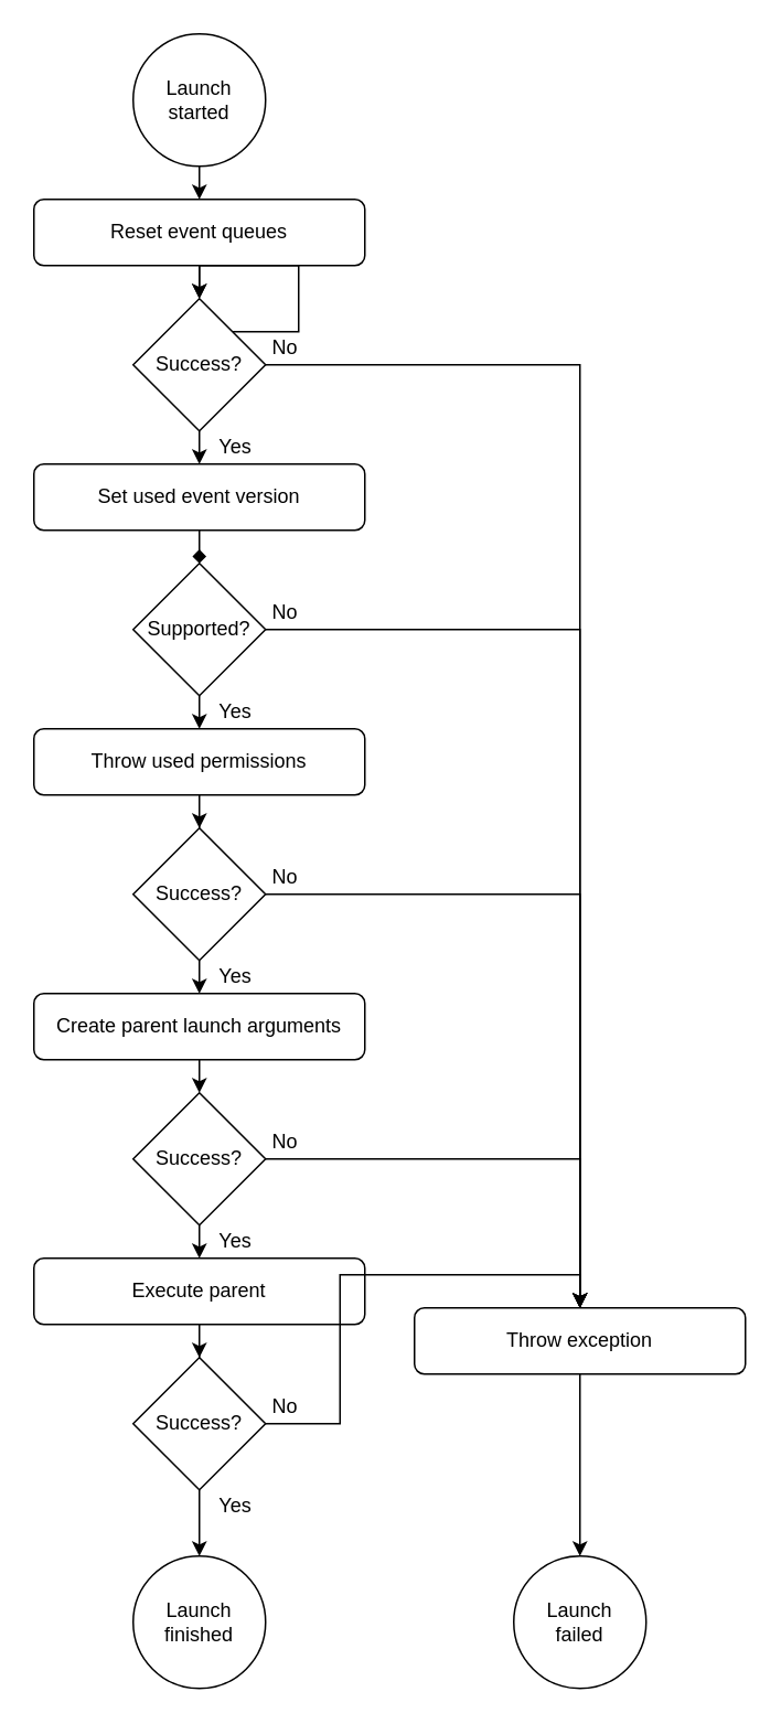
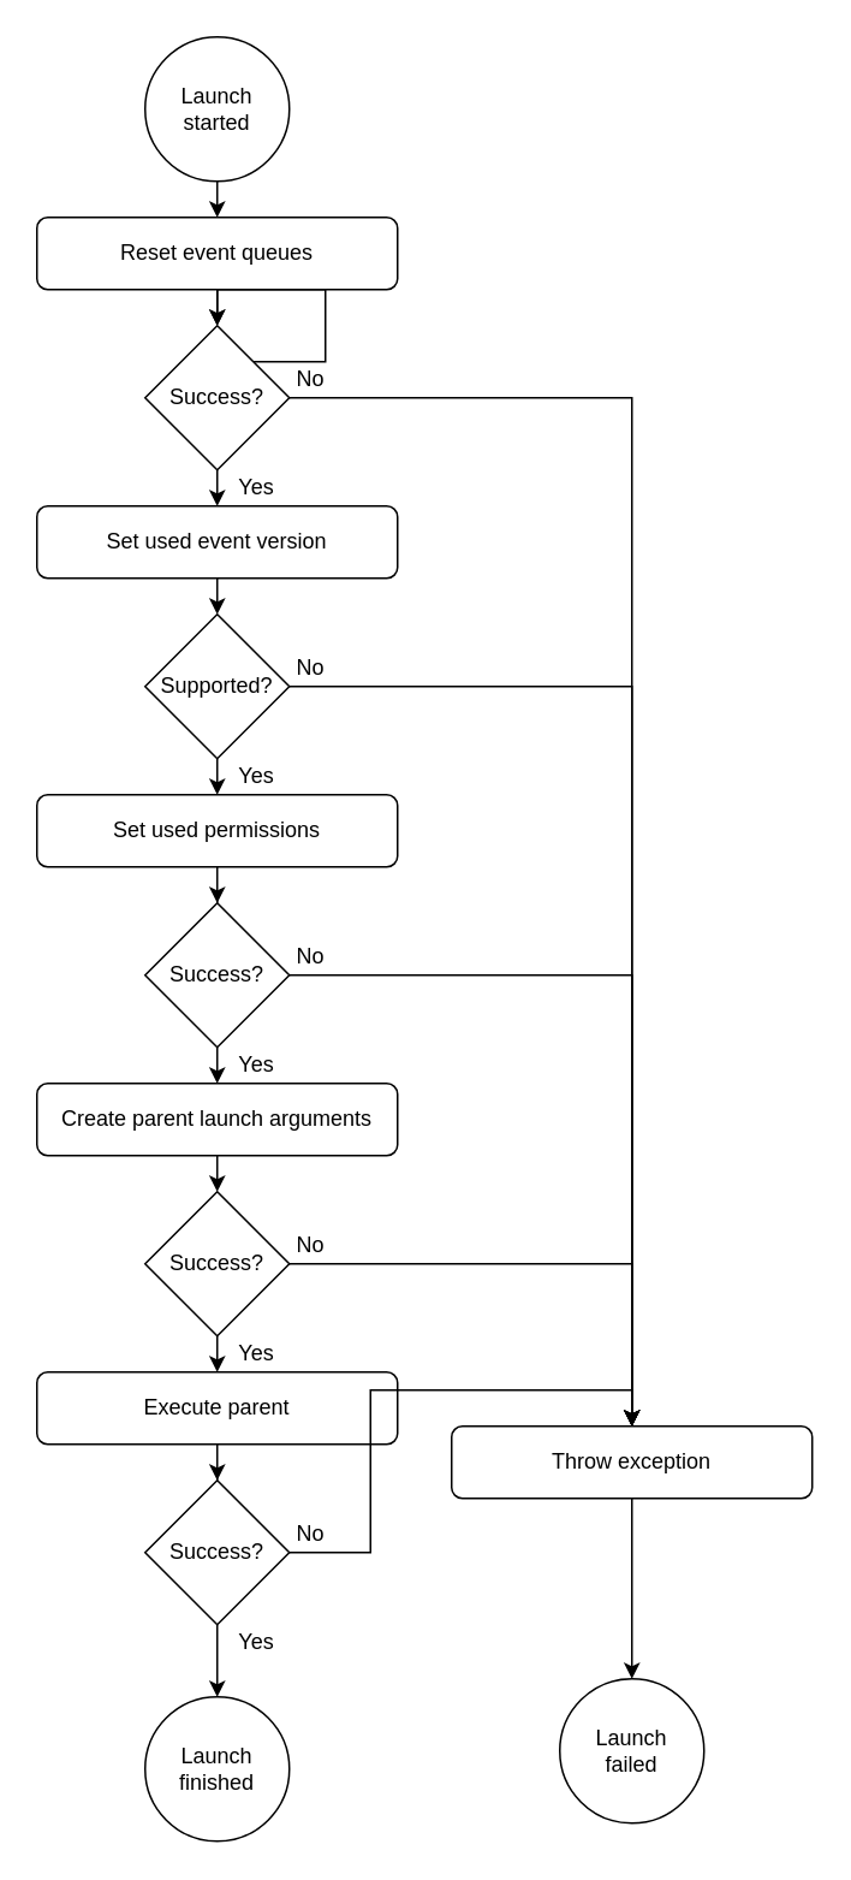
  <mxCell id="0" />
  <mxCell id="1" parent="0" />
  <mxCell id="2" style="edgeStyle=orthogonalEdgeStyle;rounded=0;orthogonalLoop=1;jettySize=auto;html=1;exitX=0.5;exitY=1;exitDx=0;exitDy=0;entryX=0.5;entryY=0;entryDx=0;entryDy=0;" parent="1" source="3" target="5" edge="1"><mxGeometry relative="1" as="geometry" /></mxCell>
  <mxCell id="3" value="Launch started" style="ellipse;whiteSpace=wrap;html=1;aspect=fixed;" parent="1" vertex="1"><mxGeometry x="80" y="20" width="80" height="80" as="geometry" /></mxCell>
  <mxCell id="4" style="edgeStyle=orthogonalEdgeStyle;rounded=0;orthogonalLoop=1;jettySize=auto;html=1;exitX=0.5;exitY=1;exitDx=0;exitDy=0;entryX=0.5;entryY=0;entryDx=0;entryDy=0;" parent="1" source="5" target="9" edge="1"><mxGeometry relative="1" as="geometry" /></mxCell>
  <mxCell id="5" value="Reset event queues" style="rounded=1;whiteSpace=wrap;html=1;" parent="1" vertex="1"><mxGeometry x="20" y="120" width="200" height="40" as="geometry" /></mxCell>
  <mxCell id="6" style="edgeStyle=orthogonalEdgeStyle;rounded=0;orthogonalLoop=1;jettySize=auto;html=1;exitX=0.5;exitY=1;exitDx=0;exitDy=0;entryX=0.5;entryY=0;entryDx=0;entryDy=0;" parent="1" target="9" edge="1"><mxGeometry relative="1" as="geometry"><mxPoint x="120" y="220" as="sourcePoint" /></mxGeometry></mxCell>
  <mxCell id="7" style="edgeStyle=orthogonalEdgeStyle;rounded=0;orthogonalLoop=1;jettySize=auto;html=1;exitX=1;exitY=0.5;exitDx=0;exitDy=0;entryX=0.5;entryY=0;entryDx=0;entryDy=0;" parent="1" source="9" target="33" edge="1"><mxGeometry relative="1" as="geometry" /></mxCell>
  <mxCell id="8" style="edgeStyle=orthogonalEdgeStyle;rounded=0;orthogonalLoop=1;jettySize=auto;html=1;exitX=0.5;exitY=1;exitDx=0;exitDy=0;entryX=0.5;entryY=0;entryDx=0;entryDy=0;" edge="1" parent="1" source="9" target="12"><mxGeometry relative="1" as="geometry" /></mxCell>
  <mxCell id="9" value="Success?" style="rhombus;whiteSpace=wrap;html=1;" parent="1" vertex="1"><mxGeometry x="80" y="180" width="80" height="80" as="geometry" /></mxCell>
  <mxCell id="10" value="No" style="text;html=1;strokeColor=none;fillColor=none;align=center;verticalAlign=middle;whiteSpace=wrap;rounded=0;" parent="1" vertex="1"><mxGeometry x="160" y="200" width="24" height="20" as="geometry" /></mxCell>
- <mxCell id="11" style="edgeStyle=orthogonalEdgeStyle;rounded=0;orthogonalLoop=1;jettySize=auto;html=1;exitX=0.5;exitY=1;exitDx=0;exitDy=0;entryX=0.5;entryY=0;entryDx=0;entryDy=0;endArrow=diamond;" parent="1" source="12" target="15" edge="1"><mxGeometry relative="1" as="geometry" /></mxCell>
+ <mxCell id="11" style="edgeStyle=orthogonalEdgeStyle;rounded=0;orthogonalLoop=1;jettySize=auto;html=1;exitX=0.5;exitY=1;exitDx=0;exitDy=0;entryX=0.5;entryY=0;entryDx=0;entryDy=0;" parent="1" source="12" target="15" edge="1"><mxGeometry relative="1" as="geometry" /></mxCell>
  <mxCell id="12" value="Set used event version" style="rounded=1;whiteSpace=wrap;html=1;" parent="1" vertex="1"><mxGeometry x="20" y="280" width="200" height="40" as="geometry" /></mxCell>
  <mxCell id="13" style="edgeStyle=orthogonalEdgeStyle;rounded=0;orthogonalLoop=1;jettySize=auto;html=1;exitX=1;exitY=0.5;exitDx=0;exitDy=0;entryX=0.5;entryY=0;entryDx=0;entryDy=0;" parent="1" source="15" target="33" edge="1"><mxGeometry relative="1" as="geometry" /></mxCell>
  <mxCell id="14" style="edgeStyle=orthogonalEdgeStyle;rounded=0;orthogonalLoop=1;jettySize=auto;html=1;exitX=0.5;exitY=1;exitDx=0;exitDy=0;entryX=0.5;entryY=0;entryDx=0;entryDy=0;" edge="1" parent="1" source="15" target="17"><mxGeometry relative="1" as="geometry" /></mxCell>
  <mxCell id="15" value="Supported?" style="rhombus;whiteSpace=wrap;html=1;" parent="1" vertex="1"><mxGeometry x="80" y="340" width="80" height="80" as="geometry" /></mxCell>
  <mxCell id="16" style="edgeStyle=orthogonalEdgeStyle;rounded=0;orthogonalLoop=1;jettySize=auto;html=1;exitX=0.5;exitY=1;exitDx=0;exitDy=0;" parent="1" source="17" target="20" edge="1"><mxGeometry relative="1" as="geometry" /></mxCell>
- <mxCell id="17" value="Throw used permissions" style="rounded=1;whiteSpace=wrap;html=1;" parent="1" vertex="1"><mxGeometry x="20" y="440" width="200" height="40" as="geometry" /></mxCell>
+ <mxCell id="17" value="Set used permissions" style="rounded=1;whiteSpace=wrap;html=1;" parent="1" vertex="1"><mxGeometry x="20" y="440" width="200" height="40" as="geometry" /></mxCell>
  <mxCell id="18" style="edgeStyle=orthogonalEdgeStyle;rounded=0;orthogonalLoop=1;jettySize=auto;html=1;exitX=1;exitY=0.5;exitDx=0;exitDy=0;entryX=0.5;entryY=0;entryDx=0;entryDy=0;" parent="1" source="20" target="33" edge="1"><mxGeometry relative="1" as="geometry" /></mxCell>
  <mxCell id="19" style="edgeStyle=orthogonalEdgeStyle;rounded=0;orthogonalLoop=1;jettySize=auto;html=1;exitX=0.5;exitY=1;exitDx=0;exitDy=0;entryX=0.5;entryY=0;entryDx=0;entryDy=0;" edge="1" parent="1" source="20" target="22"><mxGeometry relative="1" as="geometry" /></mxCell>
  <mxCell id="20" value="Success?" style="rhombus;whiteSpace=wrap;html=1;" parent="1" vertex="1"><mxGeometry x="80" y="500" width="80" height="80" as="geometry" /></mxCell>
  <mxCell id="21" style="edgeStyle=orthogonalEdgeStyle;rounded=0;orthogonalLoop=1;jettySize=auto;html=1;exitX=0.5;exitY=1;exitDx=0;exitDy=0;entryX=0.5;entryY=0;entryDx=0;entryDy=0;" parent="1" source="22" target="25" edge="1"><mxGeometry relative="1" as="geometry" /></mxCell>
  <mxCell id="22" value="Create parent launch arguments" style="rounded=1;whiteSpace=wrap;html=1;" parent="1" vertex="1"><mxGeometry x="20" y="600" width="200" height="40" as="geometry" /></mxCell>
  <mxCell id="23" style="edgeStyle=orthogonalEdgeStyle;rounded=0;orthogonalLoop=1;jettySize=auto;html=1;exitX=0.5;exitY=1;exitDx=0;exitDy=0;entryX=0.5;entryY=0;entryDx=0;entryDy=0;" parent="1" source="25" target="27" edge="1"><mxGeometry relative="1" as="geometry" /></mxCell>
  <mxCell id="24" style="edgeStyle=orthogonalEdgeStyle;rounded=0;orthogonalLoop=1;jettySize=auto;html=1;exitX=1;exitY=0.5;exitDx=0;exitDy=0;entryX=0.5;entryY=0;entryDx=0;entryDy=0;" parent="1" source="25" target="33" edge="1"><mxGeometry relative="1" as="geometry" /></mxCell>
  <mxCell id="25" value="Success?" style="rhombus;whiteSpace=wrap;html=1;" parent="1" vertex="1"><mxGeometry x="80" y="660" width="80" height="80" as="geometry" /></mxCell>
  <mxCell id="26" style="edgeStyle=orthogonalEdgeStyle;rounded=0;orthogonalLoop=1;jettySize=auto;html=1;exitX=0.5;exitY=1;exitDx=0;exitDy=0;" parent="1" source="27" target="30" edge="1"><mxGeometry relative="1" as="geometry" /></mxCell>
  <mxCell id="27" value="Execute parent" style="rounded=1;whiteSpace=wrap;html=1;" parent="1" vertex="1"><mxGeometry x="20" y="760" width="200" height="40" as="geometry" /></mxCell>
  <mxCell id="28" style="edgeStyle=orthogonalEdgeStyle;rounded=0;orthogonalLoop=1;jettySize=auto;html=1;exitX=1;exitY=0.5;exitDx=0;exitDy=0;entryX=0.5;entryY=0;entryDx=0;entryDy=0;" parent="1" source="30" target="33" edge="1"><mxGeometry relative="1" as="geometry" /></mxCell>
  <mxCell id="29" style="edgeStyle=orthogonalEdgeStyle;rounded=0;orthogonalLoop=1;jettySize=auto;html=1;exitX=0.5;exitY=1;exitDx=0;exitDy=0;entryX=0.5;entryY=0;entryDx=0;entryDy=0;" edge="1" parent="1" source="30" target="31"><mxGeometry relative="1" as="geometry" /></mxCell>
  <mxCell id="30" value="Success?" style="rhombus;whiteSpace=wrap;html=1;" parent="1" vertex="1"><mxGeometry x="80" y="820" width="80" height="80" as="geometry" /></mxCell>
  <mxCell id="31" value="Launch&lt;br&gt;finished" style="ellipse;whiteSpace=wrap;html=1;aspect=fixed;" parent="1" vertex="1"><mxGeometry x="80" y="940" width="80" height="80" as="geometry" /></mxCell>
  <mxCell id="32" style="edgeStyle=orthogonalEdgeStyle;rounded=0;orthogonalLoop=1;jettySize=auto;html=1;exitX=0.5;exitY=1;exitDx=0;exitDy=0;entryX=0.5;entryY=0;entryDx=0;entryDy=0;" parent="1" source="33" target="34" edge="1"><mxGeometry relative="1" as="geometry" /></mxCell>
  <mxCell id="33" value="Throw exception" style="rounded=1;whiteSpace=wrap;html=1;" parent="1" vertex="1"><mxGeometry x="250" y="790" width="200" height="40" as="geometry" /></mxCell>
- <mxCell id="34" value="Launch&lt;br&gt;failed" style="ellipse;whiteSpace=wrap;html=1;aspect=fixed;" parent="1" vertex="1"><mxGeometry x="310" y="940" width="80" height="80" as="geometry" /></mxCell>
+ <mxCell id="34" value="Launch&lt;br&gt;failed" style="ellipse;whiteSpace=wrap;html=1;aspect=fixed;" parent="1" vertex="1"><mxGeometry x="310" y="930" width="80" height="80" as="geometry" /></mxCell>
  <mxCell id="35" value="No" style="text;html=1;strokeColor=none;fillColor=none;align=center;verticalAlign=middle;whiteSpace=wrap;rounded=0;" parent="1" vertex="1"><mxGeometry x="160" y="360" width="24" height="20" as="geometry" /></mxCell>
  <mxCell id="36" value="No" style="text;html=1;strokeColor=none;fillColor=none;align=center;verticalAlign=middle;whiteSpace=wrap;rounded=0;" parent="1" vertex="1"><mxGeometry x="160" y="520" width="24" height="20" as="geometry" /></mxCell>
  <mxCell id="37" value="No" style="text;html=1;strokeColor=none;fillColor=none;align=center;verticalAlign=middle;whiteSpace=wrap;rounded=0;" parent="1" vertex="1"><mxGeometry x="160" y="680" width="24" height="20" as="geometry" /></mxCell>
  <mxCell id="38" value="No" style="text;html=1;strokeColor=none;fillColor=none;align=center;verticalAlign=middle;whiteSpace=wrap;rounded=0;" parent="1" vertex="1"><mxGeometry x="160" y="840" width="24" height="20" as="geometry" /></mxCell>
  <mxCell id="39" value="Yes" style="text;html=1;strokeColor=none;fillColor=none;align=center;verticalAlign=middle;whiteSpace=wrap;rounded=0;" parent="1" vertex="1"><mxGeometry x="130" y="900" width="24" height="20" as="geometry" /></mxCell>
  <mxCell id="40" value="Yes" style="text;html=1;strokeColor=none;fillColor=none;align=center;verticalAlign=middle;whiteSpace=wrap;rounded=0;" parent="1" vertex="1"><mxGeometry x="130" y="740" width="24" height="20" as="geometry" /></mxCell>
  <mxCell id="41" value="Yes" style="text;html=1;strokeColor=none;fillColor=none;align=center;verticalAlign=middle;whiteSpace=wrap;rounded=0;" parent="1" vertex="1"><mxGeometry x="130" y="580" width="24" height="20" as="geometry" /></mxCell>
  <mxCell id="42" value="Yes" style="text;html=1;strokeColor=none;fillColor=none;align=center;verticalAlign=middle;whiteSpace=wrap;rounded=0;" parent="1" vertex="1"><mxGeometry x="130" y="420" width="24" height="20" as="geometry" /></mxCell>
  <mxCell id="43" value="Yes" style="text;html=1;strokeColor=none;fillColor=none;align=center;verticalAlign=middle;whiteSpace=wrap;rounded=0;" parent="1" vertex="1"><mxGeometry x="130" y="260" width="24" height="20" as="geometry" /></mxCell>
